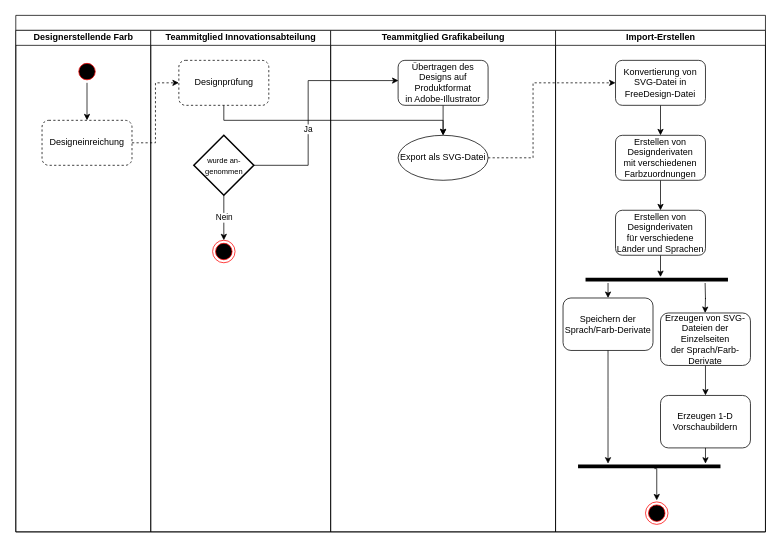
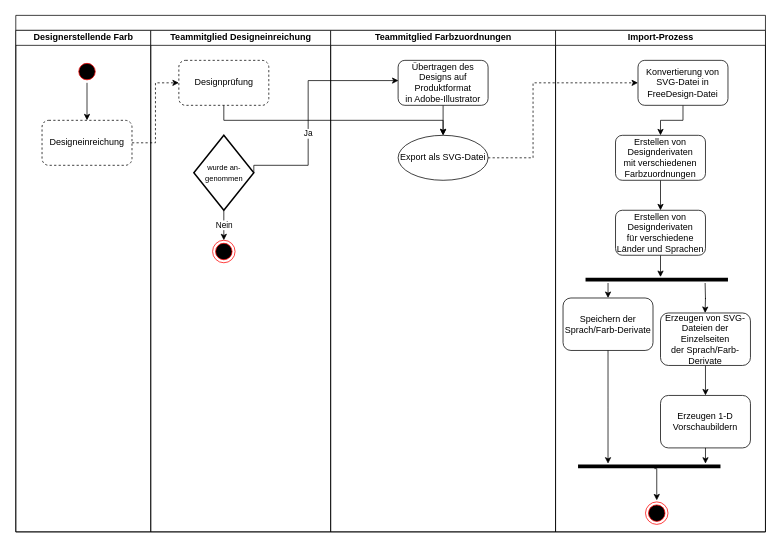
  <mxCell id="0" />
  <mxCell id="1" parent="0" />
  <mxCell id="2" value="" style="swimlane;html=1;childLayout=stackLayout;resizeParent=1;resizeParentMax=0;startSize=20;" vertex="1" parent="1"><mxGeometry x="20" y="20" width="1000" height="689" as="geometry" /></mxCell>
  <mxCell id="3" value="Designerstellende Farb" style="swimlane;html=1;startSize=20;" vertex="1" parent="2"><mxGeometry y="20" width="180" height="669" as="geometry" /></mxCell>
  <mxCell id="4" value="" style="ellipse;html=1;shape=startState;fillColor=#000000;strokeColor=#ff0000;" vertex="1" parent="3"><mxGeometry x="80" y="40" width="30" height="30" as="geometry" /></mxCell>
  <mxCell id="5" value="&lt;span&gt;Designeinreichung&lt;/span&gt;" style="rounded=1;whiteSpace=wrap;html=1;dashed=1;" vertex="1" parent="3"><mxGeometry x="35" y="120" width="120" height="60" as="geometry" /></mxCell>
  <mxCell id="6" value="" style="endArrow=classic;html=1;shadow=0;fillColor=#000000;exitX=0.5;exitY=1;exitDx=0;exitDy=0;entryX=0.5;entryY=0;entryDx=0;entryDy=0;" edge="1" parent="3" source="4" target="5"><mxGeometry width="50" height="50" relative="1" as="geometry"><mxPoint x="90" y="120" as="sourcePoint" /><mxPoint x="140" y="70" as="targetPoint" /></mxGeometry></mxCell>
- <mxCell id="7" value="Teammitglied Innovationsabteilung" style="swimlane;html=1;startSize=20;" vertex="1" parent="2"><mxGeometry x="180" y="20" width="240" height="669" as="geometry" /></mxCell>
+ <mxCell id="7" value="Teammitglied Designeinreichung" style="swimlane;html=1;startSize=20;" vertex="1" parent="2"><mxGeometry x="180" y="20" width="240" height="669" as="geometry" /></mxCell>
  <mxCell id="8" value="" style="ellipse;html=1;shape=endState;fillColor=#000000;strokeColor=#ff0000;" vertex="1" parent="7"><mxGeometry x="82.5" y="280" width="30" height="30" as="geometry" /></mxCell>
  <mxCell id="9" value="&lt;span&gt;Designprüfung&lt;/span&gt;" style="rounded=1;whiteSpace=wrap;html=1;dashed=1;" vertex="1" parent="7"><mxGeometry x="37.5" y="40" width="120" height="60" as="geometry" /></mxCell>
- <mxCell id="10" value="&lt;font style=&quot;font-size: 10px&quot;&gt;wurde an-genommen&lt;/font&gt;" style="rhombus;whiteSpace=wrap;html=1;strokeWidth=2;" vertex="1" parent="7"><mxGeometry x="57.5" y="140" width="80" height="80" as="geometry" /></mxCell>
+ <mxCell id="10" value="&lt;font style=&quot;font-size: 10px&quot;&gt;wurde an-genommen&lt;/font&gt;" style="rhombus;whiteSpace=wrap;html=1;strokeWidth=2;" vertex="1" parent="7"><mxGeometry x="57.5" y="140" width="80" height="100" as="geometry" /></mxCell>
  <mxCell id="11" value="Nein" style="edgeStyle=orthogonalEdgeStyle;rounded=0;orthogonalLoop=1;jettySize=auto;html=1;exitX=0.5;exitY=1;exitDx=0;exitDy=0;entryX=0.5;entryY=0;entryDx=0;entryDy=0;" edge="1" parent="7" source="10" target="8"><mxGeometry relative="1" as="geometry" /></mxCell>
  <mxCell id="12" style="edgeStyle=orthogonalEdgeStyle;rounded=0;orthogonalLoop=1;jettySize=auto;html=1;exitX=0.5;exitY=1;exitDx=0;exitDy=0;" edge="1" parent="7" source="9" target="16"><mxGeometry relative="1" as="geometry" /></mxCell>
- <mxCell id="13" value="Teammitglied&amp;nbsp;Grafikabeilung" style="swimlane;html=1;startSize=20;" vertex="1" parent="2"><mxGeometry x="420" y="20" width="300" height="669" as="geometry" /></mxCell>
+ <mxCell id="13" value="Teammitglied&amp;nbsp;Farbzuordnungen" style="swimlane;html=1;startSize=20;" vertex="1" parent="2"><mxGeometry x="420" y="20" width="300" height="669" as="geometry" /></mxCell>
  <mxCell id="14" style="edgeStyle=orthogonalEdgeStyle;rounded=0;orthogonalLoop=1;jettySize=auto;html=1;exitX=0.5;exitY=1;exitDx=0;exitDy=0;" edge="1" parent="13" source="15" target="16"><mxGeometry relative="1" as="geometry" /></mxCell>
  <mxCell id="15" value="&lt;span&gt;Übertragen des Designs auf Produktformat&lt;/span&gt;&lt;br&gt;&lt;span&gt;in Adobe-Illustrator&lt;/span&gt;" style="rounded=1;whiteSpace=wrap;html=1;" vertex="1" parent="13"><mxGeometry x="90" y="40" width="120" height="60" as="geometry" /></mxCell>
  <mxCell id="16" value="Export als SVG-Datei" style="ellipse;whiteSpace=wrap;html=1;" vertex="1" parent="13"><mxGeometry x="90" y="140" width="120" height="60" as="geometry" /></mxCell>
  <mxCell id="17" style="edgeStyle=orthogonalEdgeStyle;rounded=0;orthogonalLoop=1;jettySize=auto;html=1;exitX=1;exitY=0.5;exitDx=0;exitDy=0;entryX=0;entryY=0.5;entryDx=0;entryDy=0;dashed=1;" edge="1" parent="2" source="5" target="9"><mxGeometry relative="1" as="geometry" /></mxCell>
  <mxCell id="18" value="Ja" style="edgeStyle=orthogonalEdgeStyle;rounded=0;orthogonalLoop=1;jettySize=auto;html=1;exitX=1;exitY=0.5;exitDx=0;exitDy=0;entryX=0.004;entryY=0.45;entryDx=0;entryDy=0;entryPerimeter=0;" edge="1" parent="2" source="10" target="15"><mxGeometry x="-0.206" relative="1" as="geometry"><Array as="points"><mxPoint x="390" y="200" /><mxPoint x="390" y="87" /></Array><mxPoint as="offset" /></mxGeometry></mxCell>
  <mxCell id="19" style="edgeStyle=orthogonalEdgeStyle;rounded=0;orthogonalLoop=1;jettySize=auto;html=1;exitX=1;exitY=0.5;exitDx=0;exitDy=0;entryX=0;entryY=0.5;entryDx=0;entryDy=0;dashed=1;" edge="1" parent="2" source="16" target="26"><mxGeometry relative="1" as="geometry"><Array as="points"><mxPoint x="690" y="190" /><mxPoint x="690" y="90" /></Array></mxGeometry></mxCell>
- <mxCell id="20" value="Import-Erstellen" style="swimlane;html=1;startSize=20;" vertex="1" parent="2"><mxGeometry x="720" y="20" width="280" height="669" as="geometry" /></mxCell>
+ <mxCell id="20" value="Import-Prozess" style="swimlane;html=1;startSize=20;" vertex="1" parent="2"><mxGeometry x="720" y="20" width="280" height="669" as="geometry" /></mxCell>
  <mxCell id="21" style="edgeStyle=orthogonalEdgeStyle;rounded=0;orthogonalLoop=1;jettySize=auto;html=1;exitX=0.5;exitY=1;exitDx=0;exitDy=0;shadow=0;fillColor=#000000;" edge="1" parent="20" source="22"><mxGeometry relative="1" as="geometry"><mxPoint x="140" y="329" as="targetPoint" /></mxGeometry></mxCell>
  <mxCell id="22" value="Erstellen von Designderivaten&lt;br&gt;für verschiedene Länder und Sprachen" style="rounded=1;whiteSpace=wrap;html=1;" vertex="1" parent="20"><mxGeometry x="80" y="240" width="120" height="60" as="geometry" /></mxCell>
  <mxCell id="23" style="edgeStyle=orthogonalEdgeStyle;rounded=0;orthogonalLoop=1;jettySize=auto;html=1;exitX=0.5;exitY=1;exitDx=0;exitDy=0;entryX=0.5;entryY=0;entryDx=0;entryDy=0;" edge="1" parent="20" source="24" target="22"><mxGeometry relative="1" as="geometry" /></mxCell>
  <mxCell id="24" value="Erstellen von Designderivaten&lt;br&gt;mit verschiedenen Farbzuordnungen" style="rounded=1;whiteSpace=wrap;html=1;" vertex="1" parent="20"><mxGeometry x="80" y="140" width="120" height="60" as="geometry" /></mxCell>
  <mxCell id="25" style="edgeStyle=orthogonalEdgeStyle;rounded=0;orthogonalLoop=1;jettySize=auto;html=1;exitX=0.5;exitY=1;exitDx=0;exitDy=0;entryX=0.5;entryY=0;entryDx=0;entryDy=0;" edge="1" parent="20" source="26" target="24"><mxGeometry relative="1" as="geometry" /></mxCell>
- <mxCell id="26" value="Konvertierung von SVG-Datei in FreeDesign-Datei" style="rounded=1;whiteSpace=wrap;html=1;" vertex="1" parent="20"><mxGeometry x="80" y="40" width="120" height="60" as="geometry" /></mxCell>
+ <mxCell id="26" value="Konvertierung von SVG-Datei in FreeDesign-Datei" style="rounded=1;whiteSpace=wrap;html=1;" vertex="1" parent="20"><mxGeometry x="110" y="40" width="120" height="60" as="geometry" /></mxCell>
  <mxCell id="27" style="edgeStyle=orthogonalEdgeStyle;rounded=0;orthogonalLoop=1;jettySize=auto;html=1;exitX=0.5;exitY=0;exitDx=0;exitDy=0;entryX=0.158;entryY=1;entryDx=0;entryDy=0;entryPerimeter=0;shadow=0;fillColor=#000000;endArrow=none;endFill=0;startArrow=classic;startFill=1;" edge="1" parent="20" source="28" target="29"><mxGeometry relative="1" as="geometry" /></mxCell>
  <mxCell id="28" value="Speichern der Sprach/Farb-Derivate" style="rounded=1;whiteSpace=wrap;html=1;" vertex="1" parent="20"><mxGeometry x="10" y="357" width="120" height="70" as="geometry" /></mxCell>
  <mxCell id="29" value="" style="line;strokeWidth=5;fillColor=none;align=left;verticalAlign=middle;spacingTop=-1;spacingLeft=3;spacingRight=3;rotatable=0;labelPosition=right;points=[];portConstraint=eastwest;" vertex="1" parent="20"><mxGeometry x="40" y="328" width="190" height="9" as="geometry" /></mxCell>
  <mxCell id="30" style="edgeStyle=orthogonalEdgeStyle;rounded=0;orthogonalLoop=1;jettySize=auto;html=1;exitX=0.5;exitY=1;exitDx=0;exitDy=0;entryX=0.5;entryY=0;entryDx=0;entryDy=0;shadow=0;startArrow=none;startFill=0;endArrow=classic;endFill=1;fillColor=#000000;" edge="1" parent="20" source="31" target="35"><mxGeometry relative="1" as="geometry" /></mxCell>
  <mxCell id="31" value="Erzeugen von SVG-Dateien der Einzelseiten der&amp;nbsp;Sprach/Farb-Derivate" style="rounded=1;whiteSpace=wrap;html=1;" vertex="1" parent="20"><mxGeometry x="140" y="377" width="120" height="70" as="geometry" /></mxCell>
  <mxCell id="32" style="edgeStyle=orthogonalEdgeStyle;rounded=0;orthogonalLoop=1;jettySize=auto;html=1;exitX=0.5;exitY=0;exitDx=0;exitDy=0;entryX=0.158;entryY=1;entryDx=0;entryDy=0;entryPerimeter=0;shadow=0;fillColor=#000000;endArrow=none;endFill=0;startArrow=classic;startFill=1;" edge="1" parent="20"><mxGeometry relative="1" as="geometry"><mxPoint x="199.5" y="377" as="sourcePoint" /><mxPoint x="199.52" y="337" as="targetPoint" /></mxGeometry></mxCell>
  <mxCell id="33" value="" style="ellipse;html=1;shape=endState;fillColor=#000000;strokeColor=#ff0000;" vertex="1" parent="20"><mxGeometry x="120" y="629" width="30" height="30" as="geometry" /></mxCell>
  <mxCell id="34" value="" style="line;strokeWidth=5;fillColor=none;align=left;verticalAlign=middle;spacingTop=-1;spacingLeft=3;spacingRight=3;rotatable=0;labelPosition=right;points=[];portConstraint=eastwest;" vertex="1" parent="20"><mxGeometry x="30" y="577" width="190" height="9" as="geometry" /></mxCell>
  <mxCell id="35" value="Erzeugen 1-D Vorschaubildern" style="rounded=1;whiteSpace=wrap;html=1;" vertex="1" parent="20"><mxGeometry x="140" y="487" width="120" height="70" as="geometry" /></mxCell>
  <mxCell id="36" style="edgeStyle=orthogonalEdgeStyle;rounded=0;orthogonalLoop=1;jettySize=auto;html=1;exitX=0.536;exitY=0.844;exitDx=0;exitDy=0;shadow=0;startArrow=none;startFill=0;endArrow=classic;endFill=1;fillColor=#000000;exitPerimeter=0;" edge="1" parent="20" source="34"><mxGeometry relative="1" as="geometry"><mxPoint x="135" y="627" as="targetPoint" /><mxPoint x="134.75" y="606" as="sourcePoint" /><Array as="points"><mxPoint x="135" y="585" /></Array></mxGeometry></mxCell>
  <mxCell id="37" style="edgeStyle=orthogonalEdgeStyle;rounded=0;orthogonalLoop=1;jettySize=auto;html=1;exitX=0.5;exitY=1;exitDx=0;exitDy=0;shadow=0;startArrow=none;startFill=0;endArrow=classic;endFill=1;fillColor=#000000;" edge="1" parent="1" source="28"><mxGeometry relative="1" as="geometry"><mxPoint x="810" y="618" as="targetPoint" /><mxPoint x="810" y="478" as="sourcePoint" /></mxGeometry></mxCell>
  <mxCell id="38" style="edgeStyle=orthogonalEdgeStyle;rounded=0;orthogonalLoop=1;jettySize=auto;html=1;exitX=0.5;exitY=1;exitDx=0;exitDy=0;shadow=0;startArrow=none;startFill=0;endArrow=classic;endFill=1;fillColor=#000000;" edge="1" parent="1" source="35"><mxGeometry relative="1" as="geometry"><mxPoint x="940" y="618" as="targetPoint" /><mxPoint x="940" y="588" as="sourcePoint" /></mxGeometry></mxCell>
